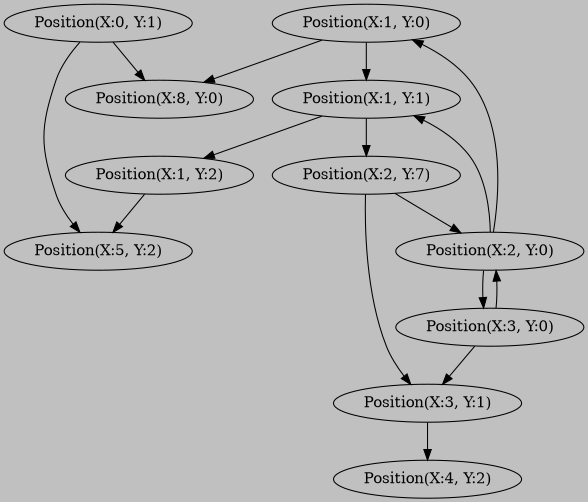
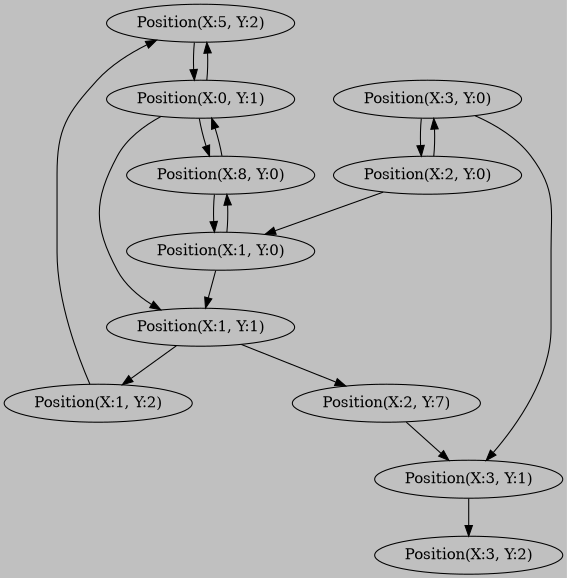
  digraph {
    bgcolor=grey
    fontsize=14
    node [fontsize=14]
    edge [fontsize=14]
    n1 [label="Position(X:5, Y:2)"]
    n2 [label="Position(X:0, Y:1)"]
    n3 [label="Position(X:1, Y:1)"]
    n4 [label="Position(X:8, Y:0)"]
    n5 [label="Position(X:2, Y:7)"]
    n6 [label="Position(X:1, Y:2)"]
    n7 [label="Position(X:1, Y:0)"]
    n8 [label="Position(X:3, Y:1)"]
    n9 [label="Position(X:2, Y:0)"]
-   n10 [label="Position(X:4, Y:2)"]
+   n10 [label="Position(X:3, Y:2)"]
    n11 [label="Position(X:3, Y:0)"]
+   n1 -> n2
    n2 -> n1
-   n9 -> n3
+   n2 -> n3
    n2 -> n4
    n3 -> n5
    n3 -> n6
+   n4 -> n2
+   n4 -> n7
    n5 -> n8
-   n5 -> n9
    n6 -> n1
    n7 -> n3
    n7 -> n4
    n8 -> n10
    n9 -> n7
    n9 -> n11
    n11 -> n8
    n11 -> n9
  }
